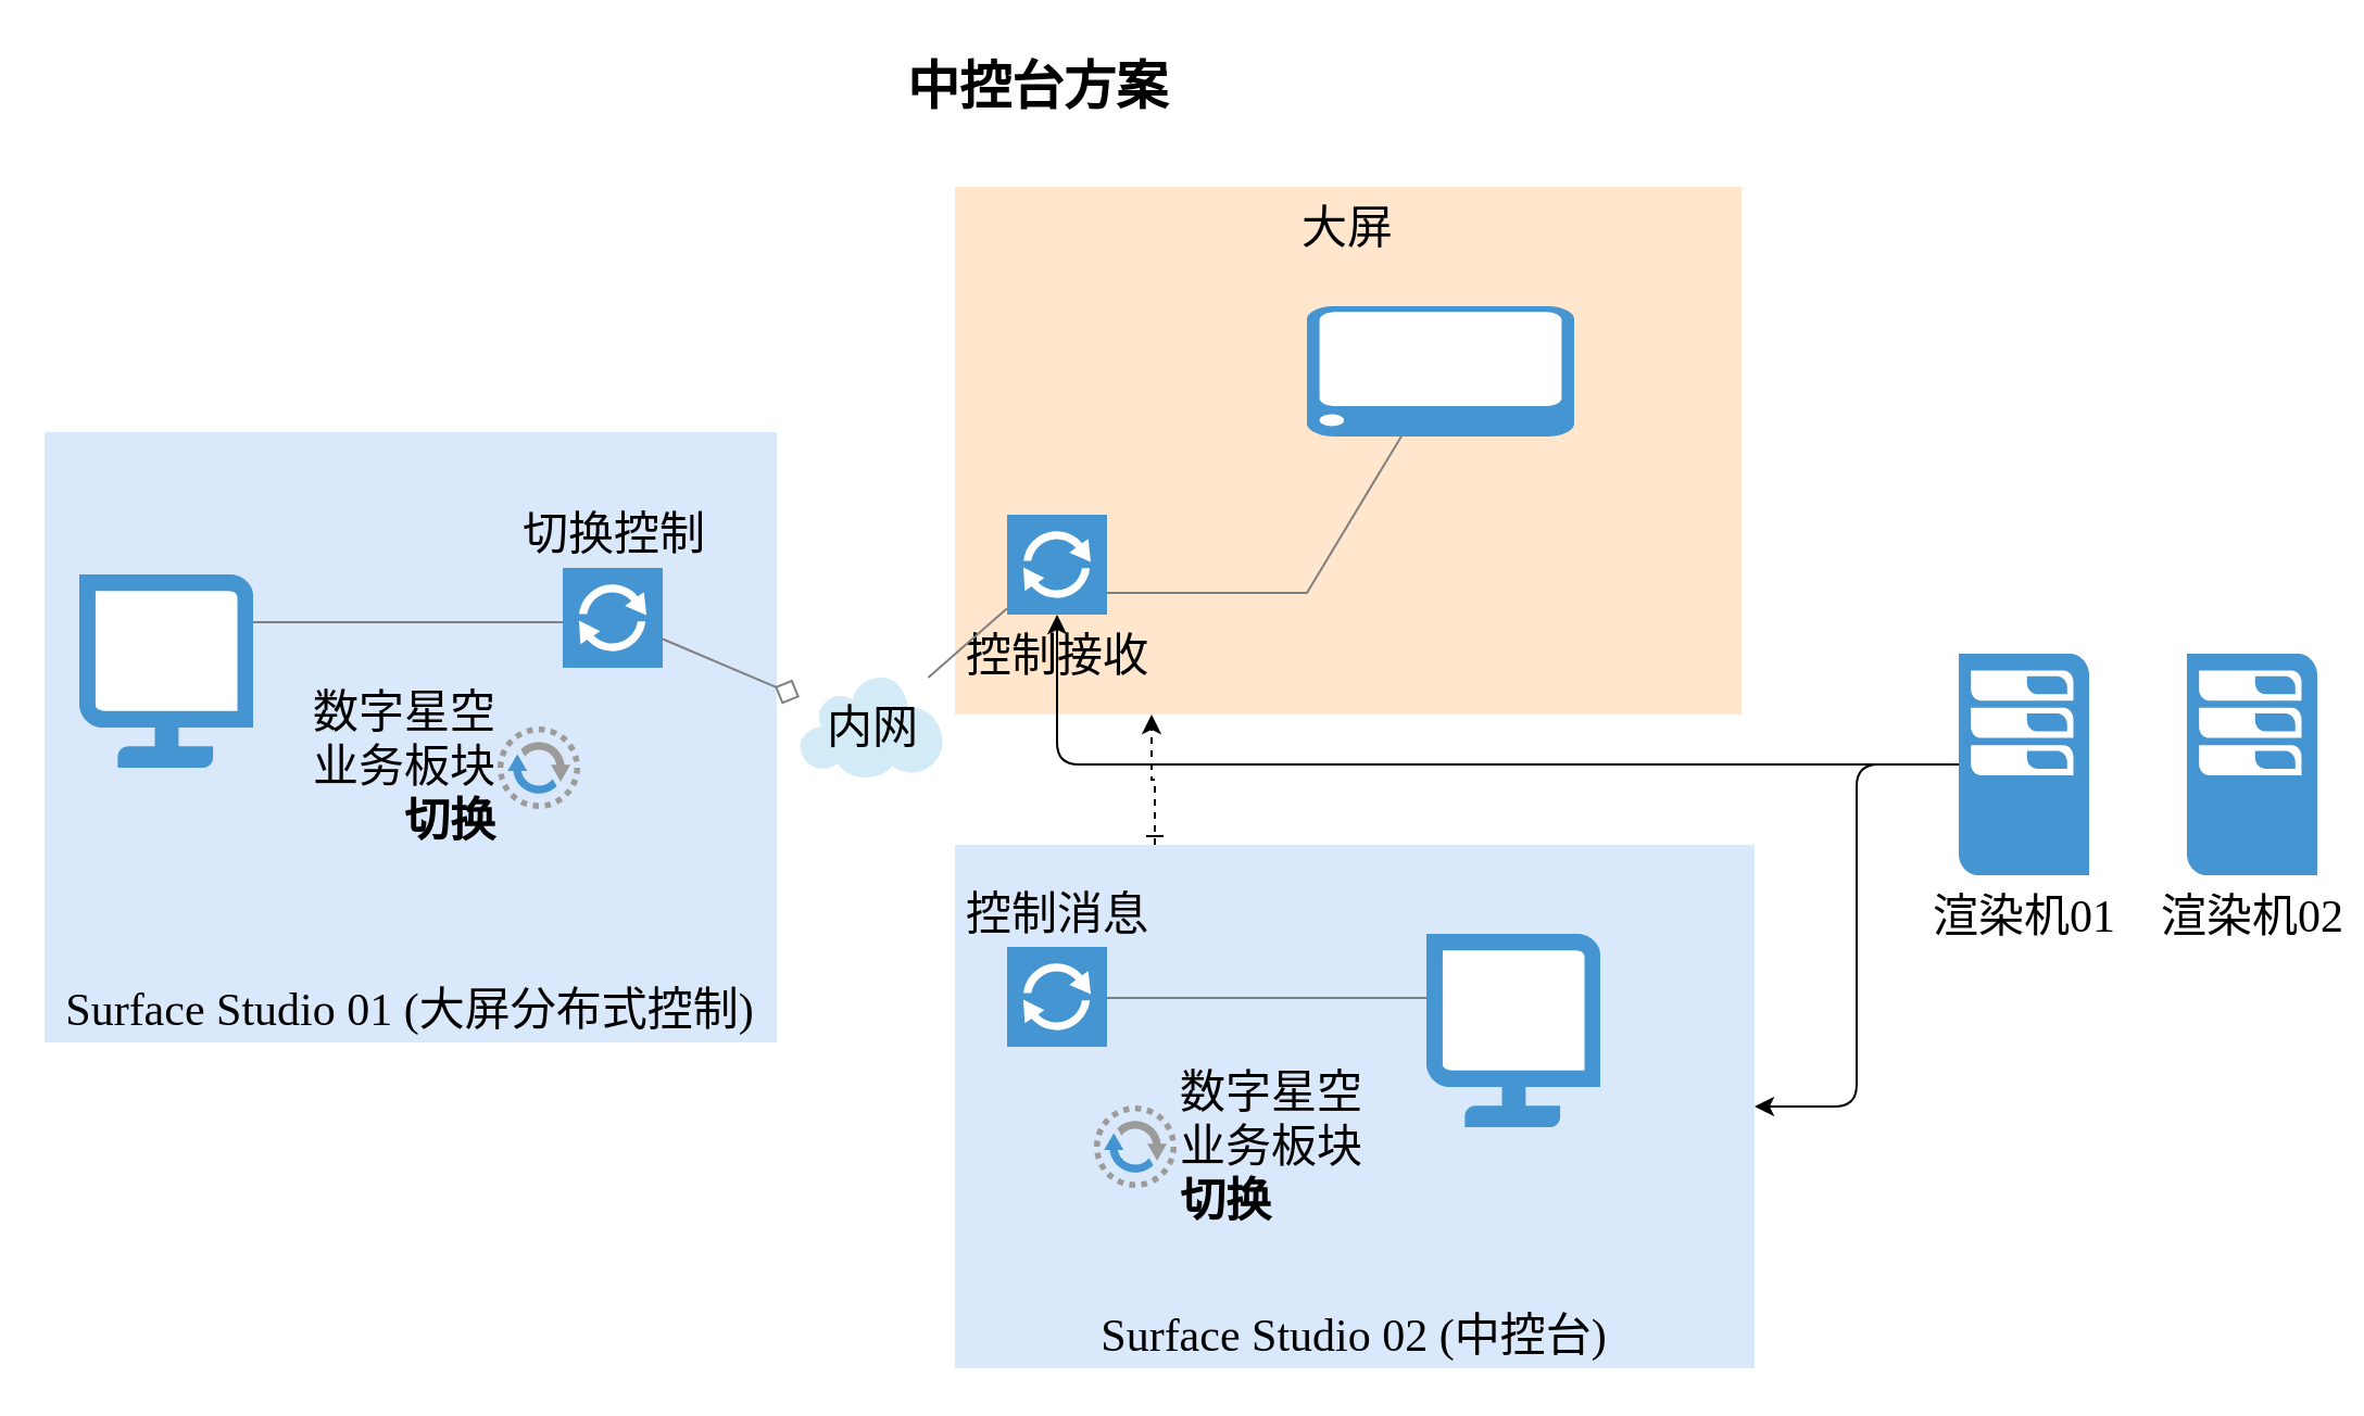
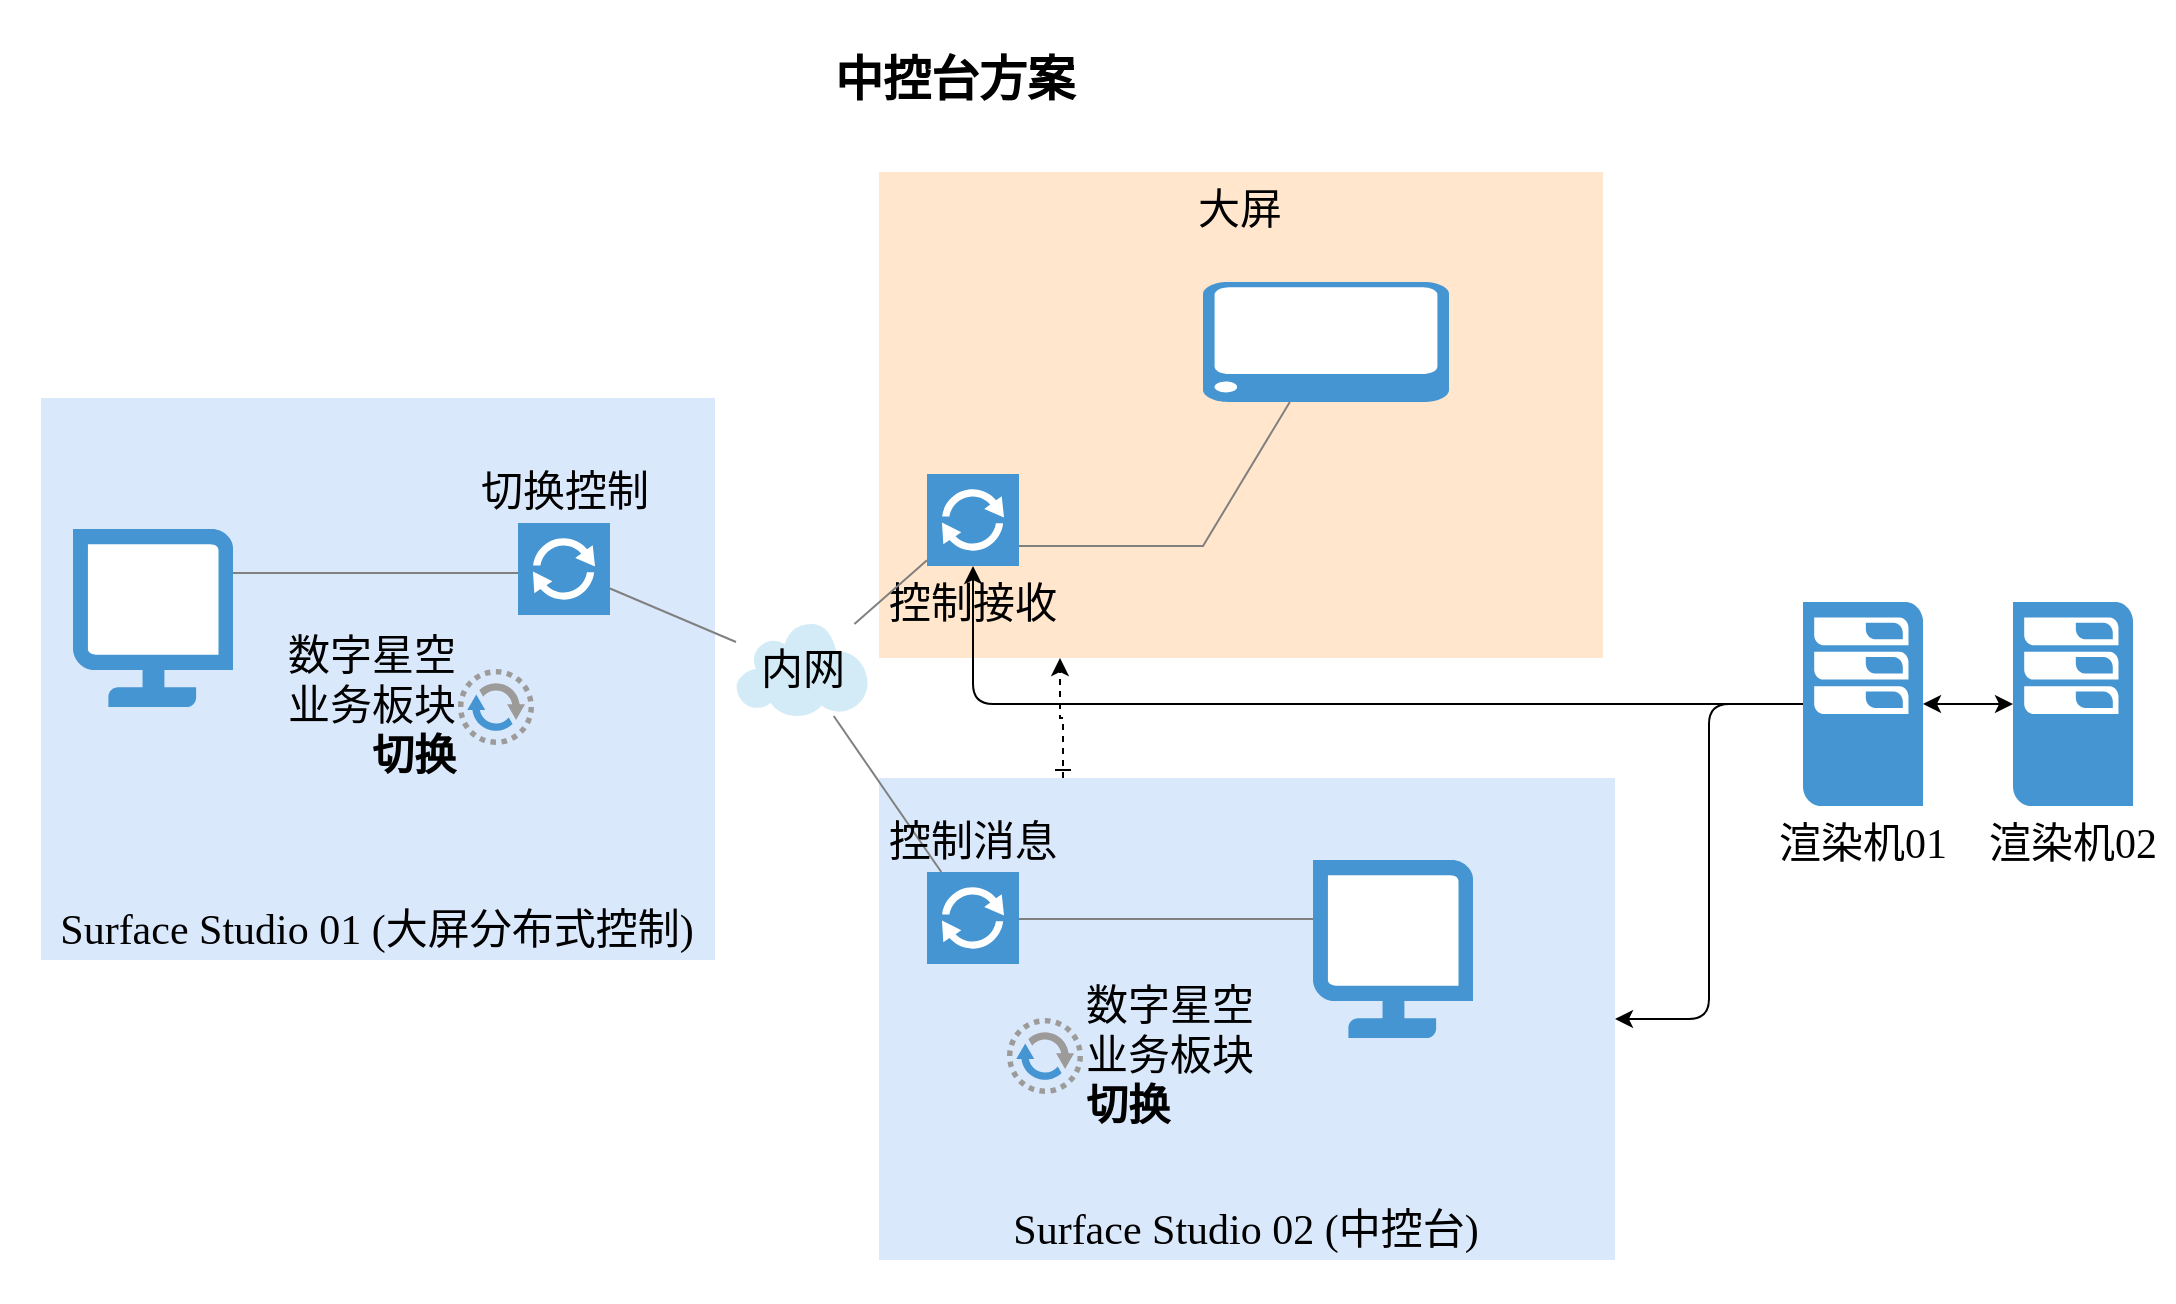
  <mxCell id="0" style=";html=1;" />
  <mxCell id="1" style=";html=1;" parent="0" />
  <mxCell id="2" style="edgeStyle=orthogonalEdgeStyle;rounded=0;orthogonalLoop=1;jettySize=auto;html=1;exitX=0.25;exitY=0;exitDx=0;exitDy=0;entryX=0.25;entryY=1;entryDx=0;entryDy=0;startArrow=ERone;startFill=0;dashed=1;fontFamily=Tahoma;fontSize=21;" edge="1" parent="1" source="3" target="5"><mxGeometry relative="1" as="geometry" /></mxCell>
  <mxCell id="3" value="Surface Studio 02 (中控台)" style="whiteSpace=wrap;html=1;fillColor=#dae8fc;fontSize=21;strokeColor=none;verticalAlign=bottom;fontFamily=Tahoma;" parent="1" vertex="1"><mxGeometry x="439" y="388.5" width="368" height="241" as="geometry" /></mxCell>
  <mxCell id="4" value="Surface Studio 01 (大屏分布式控制)" style="whiteSpace=wrap;html=1;fillColor=#dae8fc;fontSize=21;strokeColor=none;verticalAlign=bottom;fontFamily=Tahoma;" parent="1" vertex="1"><mxGeometry x="20" y="198.5" width="337" height="281" as="geometry" /></mxCell>
  <mxCell id="5" value="大屏" style="whiteSpace=wrap;html=1;fillColor=#ffe6cc;fontSize=21;strokeColor=none;verticalAlign=top;fontFamily=Tahoma;" parent="1" vertex="1"><mxGeometry x="439" y="85.5" width="362" height="243" as="geometry" /></mxCell>
  <mxCell id="6" style="edgeStyle=elbowEdgeStyle;rounded=0;html=1;startSize=10;endSize=10;jettySize=auto;orthogonalLoop=1;fontSize=21;endArrow=none;endFill=0;strokeColor=#808080;elbow=vertical;fontFamily=Tahoma;" parent="1" source="7" target="24" edge="1"><mxGeometry relative="1" as="geometry"><Array as="points"><mxPoint x="601" y="272.5" /></Array><mxPoint x="713" y="272.5" as="targetPoint" /></mxGeometry></mxCell>
  <mxCell id="7" value="控制接收&lt;br style=&quot;font-size: 21px;&quot;&gt;" style="shadow=0;dashed=0;html=1;strokeColor=none;fillColor=#4495D1;labelPosition=center;verticalLabelPosition=bottom;verticalAlign=top;shape=mxgraph.veeam.2d.proxy;fontSize=21;fontFamily=Tahoma;" parent="1" vertex="1"><mxGeometry x="463" y="236.5" width="46" height="46" as="geometry" /></mxCell>
  <mxCell id="8" style="rounded=0;html=1;startSize=10;endSize=10;jettySize=auto;orthogonalLoop=1;fontSize=21;endArrow=none;endFill=0;strokeColor=#808080;fontFamily=Tahoma;" parent="1" source="9" target="7" edge="1"><mxGeometry relative="1" as="geometry" /></mxCell>
  <mxCell id="9" value="内网" style="shadow=0;dashed=0;html=1;strokeColor=none;fillColor=#4495D1;labelPosition=center;verticalLabelPosition=middle;verticalAlign=middle;shape=mxgraph.veeam.2d.cloud;fontSize=21;align=center;fontFamily=Tahoma;" parent="1" vertex="1"><mxGeometry x="367.5" y="311.5" width="66" height="46" as="geometry" /></mxCell>
  <mxCell id="10" style="edgeStyle=elbowEdgeStyle;rounded=0;html=1;startSize=10;endSize=10;jettySize=auto;orthogonalLoop=1;fontSize=21;endArrow=none;endFill=0;strokeColor=#808080;elbow=vertical;fontFamily=Tahoma;" parent="1" source="19" target="12" edge="1"><mxGeometry relative="1" as="geometry"><mxPoint x="102.5" y="284" as="sourcePoint" /></mxGeometry></mxCell>
- <mxCell id="11" style="rounded=0;html=1;startSize=10;endSize=10;jettySize=auto;orthogonalLoop=1;fontSize=21;endArrow=diamond;endFill=0;strokeColor=#808080;fontFamily=Tahoma;" parent="1" source="12" target="9" edge="1"><mxGeometry relative="1" as="geometry"><mxPoint x="332.855" y="51.5" as="targetPoint" /></mxGeometry></mxCell>
+ <mxCell id="11" style="rounded=0;html=1;startSize=10;endSize=10;jettySize=auto;orthogonalLoop=1;fontSize=21;endArrow=none;endFill=0;strokeColor=#808080;fontFamily=Tahoma;" parent="1" source="12" target="9" edge="1"><mxGeometry relative="1" as="geometry"><mxPoint x="332.855" y="51.5" as="targetPoint" /></mxGeometry></mxCell>
  <mxCell id="12" value="切换控制&lt;br style=&quot;font-size: 21px;&quot;&gt;" style="shadow=0;dashed=0;html=1;strokeColor=none;fillColor=#4495D1;labelPosition=center;verticalLabelPosition=top;verticalAlign=bottom;shape=mxgraph.veeam.2d.proxy;fontSize=21;align=center;fontFamily=Tahoma;" parent="1" vertex="1"><mxGeometry x="258.5" y="261" width="46" height="46" as="geometry" /></mxCell>
+ <mxCell id="13" style="rounded=0;html=1;startSize=10;endSize=10;jettySize=auto;orthogonalLoop=1;fontSize=21;endArrow=none;endFill=0;strokeColor=#808080;fontFamily=Tahoma;" parent="1" source="15" target="9" edge="1"><mxGeometry relative="1" as="geometry" /></mxCell>
  <mxCell id="14" style="edgeStyle=elbowEdgeStyle;rounded=0;html=1;startSize=10;endSize=10;jettySize=auto;orthogonalLoop=1;fontSize=21;endArrow=none;endFill=0;strokeColor=#808080;elbow=vertical;fontFamily=Tahoma;" parent="1" source="15" target="20" edge="1"><mxGeometry relative="1" as="geometry"><mxPoint x="693" y="458.5" as="targetPoint" /></mxGeometry></mxCell>
  <mxCell id="15" value="控制消息" style="shadow=0;dashed=0;html=1;strokeColor=none;fillColor=#4495D1;labelPosition=center;verticalLabelPosition=top;verticalAlign=bottom;shape=mxgraph.veeam.2d.proxy;fontSize=21;align=center;fontFamily=Tahoma;" parent="1" vertex="1"><mxGeometry x="463" y="435.5" width="46" height="46" as="geometry" /></mxCell>
  <mxCell id="16" value="数字星空&lt;br style=&quot;font-size: 21px&quot;&gt;业务板块&lt;br style=&quot;font-size: 21px&quot;&gt;&lt;b style=&quot;font-size: 21px&quot;&gt;切换&lt;/b&gt;&lt;br style=&quot;font-size: 21px&quot;&gt;" style="shadow=0;dashed=0;html=1;strokeColor=none;fillColor=#4495D1;labelPosition=left;verticalLabelPosition=middle;verticalAlign=middle;shape=mxgraph.veeam.2d.data_mover;fontSize=21;align=right;fontFamily=Tahoma;" parent="1" vertex="1"><mxGeometry x="228.5" y="334" width="38" height="38" as="geometry" /></mxCell>
  <mxCell id="17" value="数字星空&lt;br style=&quot;font-size: 21px&quot;&gt;业务板块&lt;br style=&quot;font-size: 21px&quot;&gt;&lt;b style=&quot;font-size: 21px&quot;&gt;切换&lt;/b&gt;&lt;br style=&quot;font-size: 21px&quot;&gt;" style="shadow=0;dashed=0;html=1;strokeColor=none;fillColor=#4495D1;labelPosition=right;verticalLabelPosition=middle;verticalAlign=middle;shape=mxgraph.veeam.2d.data_mover;fontSize=21;align=left;fontFamily=Tahoma;" parent="1" vertex="1"><mxGeometry x="503" y="508.5" width="38" height="38" as="geometry" /></mxCell>
  <mxCell id="18" value="中控台方案" style="text;strokeColor=none;fillColor=none;html=1;fontSize=24;fontStyle=1;verticalAlign=middle;align=center;" parent="1" vertex="1"><mxGeometry x="107" y="20" width="740" height="40" as="geometry" /></mxCell>
  <mxCell id="19" value="" style="pointerEvents=1;shadow=0;dashed=0;html=1;strokeColor=none;fillColor=#4495D1;labelPosition=center;verticalLabelPosition=bottom;verticalAlign=top;align=center;outlineConnect=0;shape=mxgraph.veeam.monitor;fontFamily=Tahoma;fontSize=21;" vertex="1" parent="1"><mxGeometry x="36" y="264" width="80" height="89" as="geometry" /></mxCell>
  <mxCell id="20" value="" style="pointerEvents=1;shadow=0;dashed=0;html=1;strokeColor=none;fillColor=#4495D1;labelPosition=center;verticalLabelPosition=bottom;verticalAlign=top;align=center;outlineConnect=0;shape=mxgraph.veeam.monitor;fontFamily=Tahoma;fontSize=21;" vertex="1" parent="1"><mxGeometry x="656" y="429.5" width="80" height="89" as="geometry" /></mxCell>
+ <mxCell id="21" style="edgeStyle=orthogonalEdgeStyle;orthogonalLoop=1;jettySize=auto;html=1;rounded=0;startArrow=classic;startFill=1;fontFamily=Tahoma;fontSize=21;" edge="1" parent="1" source="23" target="25"><mxGeometry relative="1" as="geometry" /></mxCell>
  <mxCell id="22" style="edgeStyle=orthogonalEdgeStyle;rounded=1;orthogonalLoop=1;jettySize=auto;html=1;fontFamily=Tahoma;fontSize=21;" edge="1" parent="1" source="23" target="7"><mxGeometry relative="1" as="geometry" /></mxCell>
  <mxCell id="23" value="渲染机01" style="pointerEvents=1;shadow=0;dashed=0;html=1;strokeColor=none;fillColor=#4495D1;labelPosition=center;verticalLabelPosition=bottom;verticalAlign=top;align=center;outlineConnect=0;shape=mxgraph.veeam.2d.esx_esxi;fontFamily=Tahoma;fontSize=21;" vertex="1" parent="1"><mxGeometry x="901" y="300.5" width="60" height="102" as="geometry" /></mxCell>
  <mxCell id="24" value="" style="shadow=0;dashed=0;html=1;strokeColor=none;fillColor=#4495D1;labelPosition=center;verticalLabelPosition=bottom;verticalAlign=top;align=center;outlineConnect=0;shape=mxgraph.veeam.interface;rotation=-180;fontFamily=Tahoma;fontSize=21;" vertex="1" parent="1"><mxGeometry x="601" y="140.5" width="123" height="60" as="geometry" /></mxCell>
  <mxCell id="25" value="渲染机02" style="pointerEvents=1;shadow=0;dashed=0;html=1;strokeColor=none;fillColor=#4495D1;labelPosition=center;verticalLabelPosition=bottom;verticalAlign=top;align=center;outlineConnect=0;shape=mxgraph.veeam.2d.esx_esxi;fontFamily=Tahoma;fontSize=21;" vertex="1" parent="1"><mxGeometry x="1006" y="300.5" width="60" height="102" as="geometry" /></mxCell>
  <mxCell id="26" style="edgeStyle=orthogonalEdgeStyle;rounded=1;orthogonalLoop=1;jettySize=auto;html=1;entryX=1;entryY=0.5;entryDx=0;entryDy=0;fontFamily=Tahoma;fontSize=21;" edge="1" parent="1" source="23" target="3"><mxGeometry relative="1" as="geometry"><mxPoint x="924" y="361.5" as="sourcePoint" /><mxPoint x="851" y="200.5" as="targetPoint" /></mxGeometry></mxCell>
